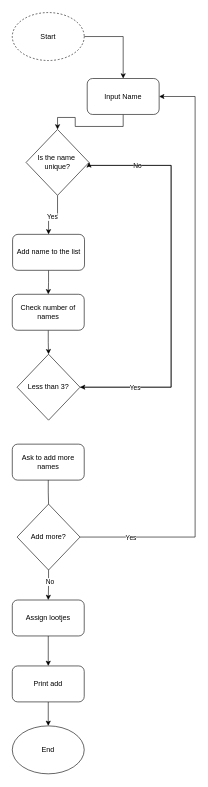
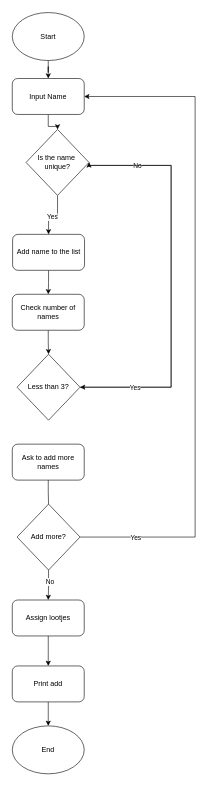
  <mxCell id="0" />
  <mxCell id="1" parent="0" />
  <mxCell id="2" style="edgeStyle=orthogonalEdgeStyle;rounded=0;orthogonalLoop=1;jettySize=auto;html=1;entryX=0.5;entryY=0;entryDx=0;entryDy=0;" parent="1" source="3" target="5" edge="1"><mxGeometry relative="1" as="geometry" /></mxCell>
- <mxCell id="3" value="Start" style="ellipse;whiteSpace=wrap;html=1;dashed=1;" parent="1" vertex="1"><mxGeometry x="20" y="20" width="120" height="80" as="geometry" /></mxCell>
+ <mxCell id="3" value="Start" style="ellipse;whiteSpace=wrap;html=1;" parent="1" vertex="1"><mxGeometry x="20" y="20" width="120" height="80" as="geometry" /></mxCell>
  <mxCell id="4" style="edgeStyle=orthogonalEdgeStyle;rounded=0;orthogonalLoop=1;jettySize=auto;html=1;entryX=0.5;entryY=0;entryDx=0;entryDy=0;" parent="1" source="5" target="10" edge="1"><mxGeometry relative="1" as="geometry" /></mxCell>
- <mxCell id="5" value="&lt;div&gt;Input Name&lt;/div&gt;" style="rounded=1;whiteSpace=wrap;html=1;" parent="1" vertex="1"><mxGeometry x="145" y="130" width="120" height="60" as="geometry" /></mxCell>
+ <mxCell id="5" value="&lt;div&gt;Input Name&lt;/div&gt;" style="rounded=1;whiteSpace=wrap;html=1;" parent="1" vertex="1"><mxGeometry x="20" y="130" width="120" height="60" as="geometry" /></mxCell>
  <mxCell id="6" style="edgeStyle=orthogonalEdgeStyle;rounded=0;orthogonalLoop=1;jettySize=auto;html=1;entryX=0.5;entryY=0;entryDx=0;entryDy=0;" parent="1" source="10" target="12" edge="1"><mxGeometry relative="1" as="geometry"><mxPoint x="80.5" y="380" as="targetPoint" /></mxGeometry></mxCell>
  <mxCell id="7" value="&lt;div&gt;Yes&lt;/div&gt;" style="edgeLabel;html=1;align=center;verticalAlign=middle;resizable=0;points=[];" parent="6" vertex="1" connectable="0"><mxGeometry x="-0.033" y="3" relative="1" as="geometry"><mxPoint x="-3" as="offset" /></mxGeometry></mxCell>
  <mxCell id="8" style="edgeStyle=orthogonalEdgeStyle;rounded=0;orthogonalLoop=1;jettySize=auto;html=1;entryX=1;entryY=0.5;entryDx=0;entryDy=0;exitX=1;exitY=0.5;exitDx=0;exitDy=0;" parent="1" source="10" target="17" edge="1"><mxGeometry relative="1" as="geometry"><mxPoint x="225" y="630" as="targetPoint" /><mxPoint x="145" y="275" as="sourcePoint" /><Array as="points"><mxPoint x="285" y="275" /><mxPoint x="285" y="645" /></Array></mxGeometry></mxCell>
  <mxCell id="9" value="&lt;div&gt;No&lt;/div&gt;" style="edgeLabel;html=1;align=center;verticalAlign=middle;resizable=0;points=[];" parent="8" vertex="1" connectable="0"><mxGeometry x="-0.745" y="-2" relative="1" as="geometry"><mxPoint y="-2" as="offset" /></mxGeometry></mxCell>
  <mxCell id="10" value="&lt;div&gt;Is the name&amp;nbsp;&lt;/div&gt;&lt;div&gt;unique?&lt;/div&gt;" style="rhombus;whiteSpace=wrap;html=1;" parent="1" vertex="1"><mxGeometry x="43" y="215" width="105" height="110" as="geometry" /></mxCell>
  <mxCell id="11" style="edgeStyle=orthogonalEdgeStyle;rounded=0;orthogonalLoop=1;jettySize=auto;html=1;exitX=0.5;exitY=1;exitDx=0;exitDy=0;entryX=0.5;entryY=0;entryDx=0;entryDy=0;" parent="1" source="12" target="14" edge="1"><mxGeometry relative="1" as="geometry" /></mxCell>
  <mxCell id="12" value="Add name to the list" style="rounded=1;whiteSpace=wrap;html=1;" parent="1" vertex="1"><mxGeometry x="20.5" y="390" width="120" height="60" as="geometry" /></mxCell>
  <mxCell id="13" style="edgeStyle=orthogonalEdgeStyle;rounded=0;orthogonalLoop=1;jettySize=auto;html=1;entryX=0.5;entryY=0;entryDx=0;entryDy=0;" parent="1" source="14" target="17" edge="1"><mxGeometry relative="1" as="geometry" /></mxCell>
  <mxCell id="14" value="Check number of names" style="rounded=1;whiteSpace=wrap;html=1;" parent="1" vertex="1"><mxGeometry x="20" y="490" width="120" height="60" as="geometry" /></mxCell>
  <mxCell id="15" style="edgeStyle=orthogonalEdgeStyle;rounded=0;orthogonalLoop=1;jettySize=auto;html=1;exitX=1;exitY=0.5;exitDx=0;exitDy=0;entryX=1;entryY=0.5;entryDx=0;entryDy=0;" parent="1" source="17" target="10" edge="1"><mxGeometry relative="1" as="geometry"><Array as="points"><mxPoint x="285" y="645" /><mxPoint x="285" y="275" /></Array></mxGeometry></mxCell>
  <mxCell id="16" value="Yes" style="edgeLabel;html=1;align=center;verticalAlign=middle;resizable=0;points=[];" parent="15" vertex="1" connectable="0"><mxGeometry x="-0.697" relative="1" as="geometry"><mxPoint x="-10" as="offset" /></mxGeometry></mxCell>
  <mxCell id="17" value="Less than 3?" style="rhombus;whiteSpace=wrap;html=1;" parent="1" vertex="1"><mxGeometry x="28" y="590" width="105" height="110" as="geometry" /></mxCell>
  <mxCell id="18" style="edgeStyle=orthogonalEdgeStyle;rounded=0;orthogonalLoop=1;jettySize=auto;html=1;entryX=0.5;entryY=0;entryDx=0;entryDy=0;endArrow=none;" parent="1" source="19" target="24" edge="1"><mxGeometry relative="1" as="geometry" /></mxCell>
  <mxCell id="19" value="Ask to add more names" style="rounded=1;whiteSpace=wrap;html=1;" parent="1" vertex="1"><mxGeometry x="20" y="740" width="120" height="60" as="geometry" /></mxCell>
  <mxCell id="20" style="edgeStyle=orthogonalEdgeStyle;rounded=0;orthogonalLoop=1;jettySize=auto;html=1;exitX=0.5;exitY=1;exitDx=0;exitDy=0;entryX=0.5;entryY=0;entryDx=0;entryDy=0;" parent="1" source="24" target="26" edge="1"><mxGeometry relative="1" as="geometry" /></mxCell>
  <mxCell id="21" value="No" style="edgeLabel;html=1;align=center;verticalAlign=middle;resizable=0;points=[];" parent="20" vertex="1" connectable="0"><mxGeometry x="-0.247" y="2" relative="1" as="geometry"><mxPoint as="offset" /></mxGeometry></mxCell>
  <mxCell id="22" style="edgeStyle=orthogonalEdgeStyle;rounded=0;orthogonalLoop=1;jettySize=auto;html=1;entryX=1;entryY=0.5;entryDx=0;entryDy=0;" parent="1" source="24" target="5" edge="1"><mxGeometry relative="1" as="geometry"><Array as="points"><mxPoint x="325" y="895" /><mxPoint x="325" y="160" /></Array></mxGeometry></mxCell>
  <mxCell id="23" value="Yes" style="edgeLabel;html=1;align=center;verticalAlign=middle;resizable=0;points=[];" parent="22" vertex="1" connectable="0"><mxGeometry x="-0.863" relative="1" as="geometry"><mxPoint x="16" as="offset" /></mxGeometry></mxCell>
  <mxCell id="24" value="Add more?" style="rhombus;whiteSpace=wrap;html=1;" parent="1" vertex="1"><mxGeometry x="28" y="840" width="105" height="110" as="geometry" /></mxCell>
  <mxCell id="25" style="edgeStyle=orthogonalEdgeStyle;rounded=0;orthogonalLoop=1;jettySize=auto;html=1;" parent="1" source="26" target="28" edge="1"><mxGeometry relative="1" as="geometry" /></mxCell>
  <mxCell id="26" value="Assign lootjes" style="rounded=1;whiteSpace=wrap;html=1;" parent="1" vertex="1"><mxGeometry x="20" y="1000" width="120" height="60" as="geometry" /></mxCell>
  <mxCell id="27" style="edgeStyle=orthogonalEdgeStyle;rounded=0;orthogonalLoop=1;jettySize=auto;html=1;entryX=0.5;entryY=0;entryDx=0;entryDy=0;" parent="1" source="28" target="29" edge="1"><mxGeometry relative="1" as="geometry" /></mxCell>
  <mxCell id="28" value="Print add" style="rounded=1;whiteSpace=wrap;html=1;" parent="1" vertex="1"><mxGeometry x="20" y="1110" width="120" height="60" as="geometry" /></mxCell>
  <mxCell id="29" value="End" style="ellipse;whiteSpace=wrap;html=1;" parent="1" vertex="1"><mxGeometry x="20" y="1210" width="120" height="80" as="geometry" /></mxCell>
